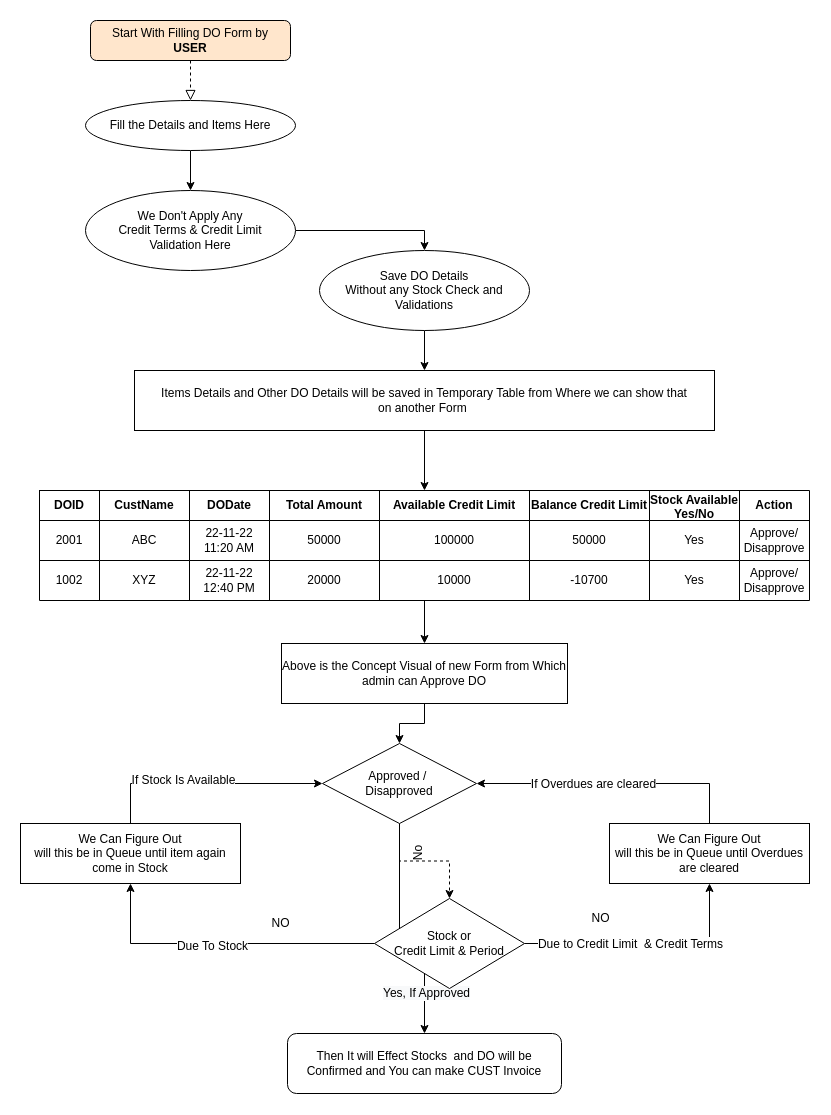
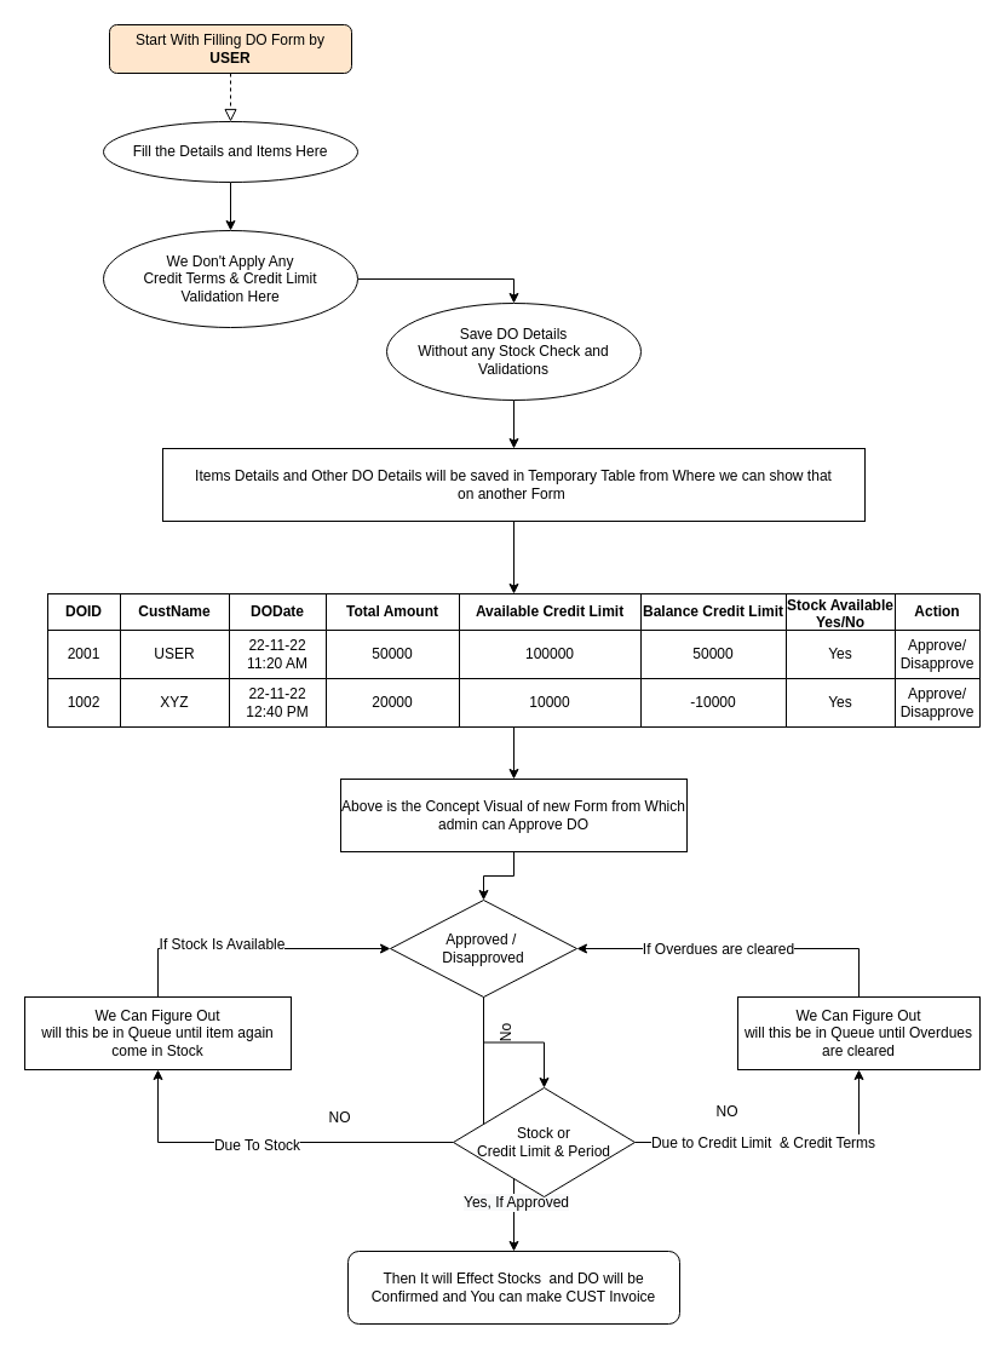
  <mxCell id="0" />
  <mxCell id="1" parent="0" />
  <mxCell id="2" value="" style="rounded=0;html=1;jettySize=auto;orthogonalLoop=1;fontSize=11;endArrow=block;endFill=0;endSize=8;strokeWidth=1;shadow=0;labelBackgroundColor=none;edgeStyle=orthogonalEdgeStyle;entryX=0.5;entryY=0;entryDx=0;entryDy=0;dashed=1;" parent="1" source="3" target="5" edge="1"><mxGeometry relative="1" as="geometry"><mxPoint x="190" y="110" as="targetPoint" /></mxGeometry></mxCell>
  <mxCell id="3" value="Start With Filling DO Form by&lt;br&gt;&lt;b&gt;USER&lt;/b&gt;" style="rounded=1;whiteSpace=wrap;html=1;fontSize=12;glass=0;strokeWidth=1;shadow=0;fillColor=#ffe6cc;" parent="1" vertex="1"><mxGeometry x="90" y="20" width="200" height="40" as="geometry" /></mxCell>
  <mxCell id="4" value="" style="edgeStyle=orthogonalEdgeStyle;rounded=0;orthogonalLoop=1;jettySize=auto;html=1;" edge="1" parent="1" source="5" target="7"><mxGeometry relative="1" as="geometry" /></mxCell>
  <mxCell id="5" value="Fill the Details and Items Here" style="ellipse;whiteSpace=wrap;html=1;" vertex="1" parent="1"><mxGeometry x="85" y="100" width="210" height="50" as="geometry" /></mxCell>
  <mxCell id="6" value="" style="edgeStyle=orthogonalEdgeStyle;rounded=0;orthogonalLoop=1;jettySize=auto;html=1;" edge="1" parent="1" source="7" target="9"><mxGeometry relative="1" as="geometry"><Array as="points"><mxPoint x="424" y="230" /></Array></mxGeometry></mxCell>
  <mxCell id="7" value="We Don't Apply Any&lt;br&gt;Credit Terms &amp;amp; Credit Limit&lt;br&gt;Validation Here" style="ellipse;whiteSpace=wrap;html=1;" vertex="1" parent="1"><mxGeometry x="85" y="190" width="210" height="80" as="geometry" /></mxCell>
  <mxCell id="8" value="" style="edgeStyle=orthogonalEdgeStyle;rounded=0;orthogonalLoop=1;jettySize=auto;html=1;" edge="1" parent="1" source="9" target="11"><mxGeometry relative="1" as="geometry" /></mxCell>
  <mxCell id="9" value="Save DO Details&lt;br&gt;Without any Stock Check and Validations" style="ellipse;whiteSpace=wrap;html=1;" vertex="1" parent="1"><mxGeometry x="319" y="250" width="210" height="80" as="geometry" /></mxCell>
  <mxCell id="10" style="edgeStyle=orthogonalEdgeStyle;rounded=0;orthogonalLoop=1;jettySize=auto;html=1;exitX=0.5;exitY=1;exitDx=0;exitDy=0;entryX=0.5;entryY=0;entryDx=0;entryDy=0;" edge="1" parent="1" source="11" target="13"><mxGeometry relative="1" as="geometry" /></mxCell>
  <mxCell id="11" value="Items Details and Other DO Details will be saved in Temporary Table from Where we can show that&lt;br&gt;on another Form&amp;nbsp;" style="whiteSpace=wrap;html=1;" vertex="1" parent="1"><mxGeometry x="134" y="370" width="580" height="60" as="geometry" /></mxCell>
  <mxCell id="12" value="" style="edgeStyle=orthogonalEdgeStyle;rounded=0;orthogonalLoop=1;jettySize=auto;html=1;fontSize=12;fontColor=#000000;" edge="1" parent="1" source="13" target="42"><mxGeometry relative="1" as="geometry" /></mxCell>
  <mxCell id="13" value="" style="shape=table;startSize=0;container=1;collapsible=0;childLayout=tableLayout;" vertex="1" parent="1"><mxGeometry x="39" y="490" width="770" height="110" as="geometry" /></mxCell>
  <mxCell id="14" value="" style="shape=tableRow;horizontal=0;startSize=0;swimlaneHead=0;swimlaneBody=0;top=0;left=0;bottom=0;right=0;collapsible=0;dropTarget=0;fillColor=none;points=[[0,0.5],[1,0.5]];portConstraint=eastwest;" vertex="1" parent="13"><mxGeometry width="770" height="30" as="geometry" /></mxCell>
  <mxCell id="15" value="DOID" style="shape=partialRectangle;html=1;whiteSpace=wrap;connectable=0;overflow=hidden;fillColor=none;top=0;left=0;bottom=0;right=0;pointerEvents=1;fontStyle=1;fontSize=12;horizontal=1;labelBackgroundColor=none;fontColor=#000000;" vertex="1" parent="14"><mxGeometry width="60" height="30" as="geometry"><mxRectangle width="60" height="30" as="alternateBounds" /></mxGeometry></mxCell>
  <mxCell id="16" value="CustName" style="shape=partialRectangle;html=1;whiteSpace=wrap;connectable=0;overflow=hidden;fillColor=none;top=0;left=0;bottom=0;right=0;pointerEvents=1;fontStyle=1;fontSize=12;horizontal=1;labelBackgroundColor=none;fontColor=#000000;" vertex="1" parent="14"><mxGeometry x="60" width="90" height="30" as="geometry"><mxRectangle width="90" height="30" as="alternateBounds" /></mxGeometry></mxCell>
  <mxCell id="17" value="DODate" style="shape=partialRectangle;html=1;whiteSpace=wrap;connectable=0;overflow=hidden;fillColor=none;top=0;left=0;bottom=0;right=0;pointerEvents=1;fontStyle=1;fontSize=12;horizontal=1;labelBackgroundColor=none;fontColor=#000000;" vertex="1" parent="14"><mxGeometry x="150" width="80" height="30" as="geometry"><mxRectangle width="80" height="30" as="alternateBounds" /></mxGeometry></mxCell>
  <mxCell id="18" value="Total Amount" style="shape=partialRectangle;html=1;whiteSpace=wrap;connectable=0;overflow=hidden;fillColor=none;top=0;left=0;bottom=0;right=0;pointerEvents=1;fontStyle=1;fontSize=12;horizontal=1;labelBackgroundColor=none;fontColor=#000000;" vertex="1" parent="14"><mxGeometry x="230" width="110" height="30" as="geometry"><mxRectangle width="110" height="30" as="alternateBounds" /></mxGeometry></mxCell>
  <mxCell id="19" value="Available Credit Limit" style="shape=partialRectangle;html=1;whiteSpace=wrap;connectable=0;overflow=hidden;fillColor=none;top=0;left=0;bottom=0;right=0;pointerEvents=1;fontStyle=1;fontSize=12;horizontal=1;labelBackgroundColor=none;fontColor=#000000;" vertex="1" parent="14"><mxGeometry x="340" width="150" height="30" as="geometry"><mxRectangle width="150" height="30" as="alternateBounds" /></mxGeometry></mxCell>
  <mxCell id="20" value="Balance Credit Limit" style="shape=partialRectangle;html=1;whiteSpace=wrap;connectable=0;overflow=hidden;fillColor=none;top=0;left=0;bottom=0;right=0;pointerEvents=1;fontStyle=1;fontSize=12;horizontal=1;labelBackgroundColor=none;fontColor=#000000;" vertex="1" parent="14"><mxGeometry x="490" width="120" height="30" as="geometry"><mxRectangle width="120" height="30" as="alternateBounds" /></mxGeometry></mxCell>
  <mxCell id="21" value="Stock Available&lt;br&gt;Yes/No" style="shape=partialRectangle;html=1;whiteSpace=wrap;connectable=0;overflow=hidden;fillColor=none;top=0;left=0;bottom=0;right=0;pointerEvents=1;fontStyle=1;fontSize=12;horizontal=1;labelBackgroundColor=none;fontColor=#000000;" vertex="1" parent="14"><mxGeometry x="610" width="90" height="30" as="geometry"><mxRectangle width="90" height="30" as="alternateBounds" /></mxGeometry></mxCell>
  <mxCell id="22" value="Action" style="shape=partialRectangle;html=1;whiteSpace=wrap;connectable=0;overflow=hidden;fillColor=none;top=0;left=0;bottom=0;right=0;pointerEvents=1;fontStyle=1;fontSize=12;horizontal=1;labelBackgroundColor=none;fontColor=#000000;" vertex="1" parent="14"><mxGeometry x="700" width="70" height="30" as="geometry"><mxRectangle width="70" height="30" as="alternateBounds" /></mxGeometry></mxCell>
  <mxCell id="23" value="" style="shape=tableRow;horizontal=0;startSize=0;swimlaneHead=0;swimlaneBody=0;top=0;left=0;bottom=0;right=0;collapsible=0;dropTarget=0;fillColor=none;points=[[0,0.5],[1,0.5]];portConstraint=eastwest;" vertex="1" parent="13"><mxGeometry y="30" width="770" height="40" as="geometry" /></mxCell>
  <mxCell id="24" value="2001" style="shape=partialRectangle;html=1;whiteSpace=wrap;connectable=0;overflow=hidden;fillColor=none;top=0;left=0;bottom=0;right=0;pointerEvents=1;" vertex="1" parent="23"><mxGeometry width="60" height="40" as="geometry"><mxRectangle width="60" height="40" as="alternateBounds" /></mxGeometry></mxCell>
- <mxCell id="25" value="ABC" style="shape=partialRectangle;html=1;whiteSpace=wrap;connectable=0;overflow=hidden;fillColor=none;top=0;left=0;bottom=0;right=0;pointerEvents=1;" vertex="1" parent="23"><mxGeometry x="60" width="90" height="40" as="geometry"><mxRectangle width="90" height="40" as="alternateBounds" /></mxGeometry></mxCell>
+ <mxCell id="25" value="USER" style="shape=partialRectangle;html=1;whiteSpace=wrap;connectable=0;overflow=hidden;fillColor=none;top=0;left=0;bottom=0;right=0;pointerEvents=1;" vertex="1" parent="23"><mxGeometry x="60" width="90" height="40" as="geometry"><mxRectangle width="90" height="40" as="alternateBounds" /></mxGeometry></mxCell>
  <mxCell id="26" value="22-11-22 11:20 AM" style="shape=partialRectangle;html=1;whiteSpace=wrap;connectable=0;overflow=hidden;fillColor=none;top=0;left=0;bottom=0;right=0;pointerEvents=1;" vertex="1" parent="23"><mxGeometry x="150" width="80" height="40" as="geometry"><mxRectangle width="80" height="40" as="alternateBounds" /></mxGeometry></mxCell>
  <mxCell id="27" value="50000" style="shape=partialRectangle;html=1;whiteSpace=wrap;connectable=0;overflow=hidden;fillColor=none;top=0;left=0;bottom=0;right=0;pointerEvents=1;" vertex="1" parent="23"><mxGeometry x="230" width="110" height="40" as="geometry"><mxRectangle width="110" height="40" as="alternateBounds" /></mxGeometry></mxCell>
  <mxCell id="28" value="100000" style="shape=partialRectangle;html=1;whiteSpace=wrap;connectable=0;overflow=hidden;fillColor=none;top=0;left=0;bottom=0;right=0;pointerEvents=1;" vertex="1" parent="23"><mxGeometry x="340" width="150" height="40" as="geometry"><mxRectangle width="150" height="40" as="alternateBounds" /></mxGeometry></mxCell>
  <mxCell id="29" value="50000" style="shape=partialRectangle;html=1;whiteSpace=wrap;connectable=0;overflow=hidden;fillColor=none;top=0;left=0;bottom=0;right=0;pointerEvents=1;" vertex="1" parent="23"><mxGeometry x="490" width="120" height="40" as="geometry"><mxRectangle width="120" height="40" as="alternateBounds" /></mxGeometry></mxCell>
  <mxCell id="30" value="Yes" style="shape=partialRectangle;html=1;whiteSpace=wrap;connectable=0;overflow=hidden;fillColor=none;top=0;left=0;bottom=0;right=0;pointerEvents=1;" vertex="1" parent="23"><mxGeometry x="610" width="90" height="40" as="geometry"><mxRectangle width="90" height="40" as="alternateBounds" /></mxGeometry></mxCell>
  <mxCell id="31" value="Approve/&lt;br&gt;Disapprove" style="shape=partialRectangle;html=1;whiteSpace=wrap;connectable=0;overflow=hidden;fillColor=none;top=0;left=0;bottom=0;right=0;pointerEvents=1;" vertex="1" parent="23"><mxGeometry x="700" width="70" height="40" as="geometry"><mxRectangle width="70" height="40" as="alternateBounds" /></mxGeometry></mxCell>
  <mxCell id="32" value="" style="shape=tableRow;horizontal=0;startSize=0;swimlaneHead=0;swimlaneBody=0;top=0;left=0;bottom=0;right=0;collapsible=0;dropTarget=0;fillColor=none;points=[[0,0.5],[1,0.5]];portConstraint=eastwest;" vertex="1" parent="13"><mxGeometry y="70" width="770" height="40" as="geometry" /></mxCell>
  <mxCell id="33" value="1002" style="shape=partialRectangle;html=1;whiteSpace=wrap;connectable=0;overflow=hidden;fillColor=none;top=0;left=0;bottom=0;right=0;pointerEvents=1;" vertex="1" parent="32"><mxGeometry width="60" height="40" as="geometry"><mxRectangle width="60" height="40" as="alternateBounds" /></mxGeometry></mxCell>
  <mxCell id="34" value="XYZ" style="shape=partialRectangle;html=1;whiteSpace=wrap;connectable=0;overflow=hidden;fillColor=none;top=0;left=0;bottom=0;right=0;pointerEvents=1;" vertex="1" parent="32"><mxGeometry x="60" width="90" height="40" as="geometry"><mxRectangle width="90" height="40" as="alternateBounds" /></mxGeometry></mxCell>
  <mxCell id="35" value="22-11-22&lt;br&gt;12:40 PM" style="shape=partialRectangle;html=1;whiteSpace=wrap;connectable=0;overflow=hidden;fillColor=none;top=0;left=0;bottom=0;right=0;pointerEvents=1;" vertex="1" parent="32"><mxGeometry x="150" width="80" height="40" as="geometry"><mxRectangle width="80" height="40" as="alternateBounds" /></mxGeometry></mxCell>
  <mxCell id="36" value="20000" style="shape=partialRectangle;html=1;whiteSpace=wrap;connectable=0;overflow=hidden;fillColor=none;top=0;left=0;bottom=0;right=0;pointerEvents=1;" vertex="1" parent="32"><mxGeometry x="230" width="110" height="40" as="geometry"><mxRectangle width="110" height="40" as="alternateBounds" /></mxGeometry></mxCell>
  <mxCell id="37" value="10000" style="shape=partialRectangle;html=1;whiteSpace=wrap;connectable=0;overflow=hidden;fillColor=none;top=0;left=0;bottom=0;right=0;pointerEvents=1;" vertex="1" parent="32"><mxGeometry x="340" width="150" height="40" as="geometry"><mxRectangle width="150" height="40" as="alternateBounds" /></mxGeometry></mxCell>
- <mxCell id="38" value="-10700" style="shape=partialRectangle;html=1;whiteSpace=wrap;connectable=0;overflow=hidden;fillColor=none;top=0;left=0;bottom=0;right=0;pointerEvents=1;" vertex="1" parent="32"><mxGeometry x="490" width="120" height="40" as="geometry"><mxRectangle width="120" height="40" as="alternateBounds" /></mxGeometry></mxCell>
+ <mxCell id="38" value="-10000" style="shape=partialRectangle;html=1;whiteSpace=wrap;connectable=0;overflow=hidden;fillColor=none;top=0;left=0;bottom=0;right=0;pointerEvents=1;" vertex="1" parent="32"><mxGeometry x="490" width="120" height="40" as="geometry"><mxRectangle width="120" height="40" as="alternateBounds" /></mxGeometry></mxCell>
  <mxCell id="39" value="Yes" style="shape=partialRectangle;html=1;whiteSpace=wrap;connectable=0;overflow=hidden;fillColor=none;top=0;left=0;bottom=0;right=0;pointerEvents=1;" vertex="1" parent="32"><mxGeometry x="610" width="90" height="40" as="geometry"><mxRectangle width="90" height="40" as="alternateBounds" /></mxGeometry></mxCell>
  <mxCell id="40" value="Approve/&lt;br&gt;Disapprove" style="shape=partialRectangle;html=1;whiteSpace=wrap;connectable=0;overflow=hidden;fillColor=none;top=0;left=0;bottom=0;right=0;pointerEvents=1;" vertex="1" parent="32"><mxGeometry x="700" width="70" height="40" as="geometry"><mxRectangle width="70" height="40" as="alternateBounds" /></mxGeometry></mxCell>
  <mxCell id="41" value="" style="edgeStyle=orthogonalEdgeStyle;rounded=0;orthogonalLoop=1;jettySize=auto;html=1;fontSize=12;fontColor=#000000;" edge="1" parent="1" source="42" target="48"><mxGeometry relative="1" as="geometry" /></mxCell>
  <mxCell id="42" value="Above is the Concept Visual of new Form from Which admin can Approve DO" style="whiteSpace=wrap;html=1;startSize=0;" vertex="1" parent="1"><mxGeometry x="281" y="643" width="286" height="60" as="geometry" /></mxCell>
- <mxCell id="43" value="" style="edgeStyle=orthogonalEdgeStyle;rounded=0;orthogonalLoop=1;jettySize=auto;html=1;fontSize=12;fontColor=#000000;exitX=0.5;exitY=1;exitDx=0;exitDy=0;dashed=1;" edge="1" parent="1" source="48" target="54"><mxGeometry relative="1" as="geometry" /></mxCell>
+ <mxCell id="43" value="" style="edgeStyle=orthogonalEdgeStyle;rounded=0;orthogonalLoop=1;jettySize=auto;html=1;fontSize=12;fontColor=#000000;exitX=0.5;exitY=1;exitDx=0;exitDy=0;" edge="1" parent="1" source="48" target="54"><mxGeometry relative="1" as="geometry" /></mxCell>
  <mxCell id="44" value="" style="edgeStyle=orthogonalEdgeStyle;rounded=0;orthogonalLoop=1;jettySize=auto;html=1;fontSize=12;fontColor=#000000;exitX=1;exitY=0.5;exitDx=0;exitDy=0;entryX=0.5;entryY=1;entryDx=0;entryDy=0;" edge="1" parent="1" source="54" target="59"><mxGeometry relative="1" as="geometry" /></mxCell>
  <mxCell id="45" value="Due to Credit Limit&amp;nbsp; &amp;amp; Credit Terms" style="edgeLabel;html=1;align=center;verticalAlign=middle;resizable=0;points=[];fontSize=12;fontColor=#000000;" vertex="1" connectable="0" parent="44"><mxGeometry x="-0.012" y="2" relative="1" as="geometry"><mxPoint x="-16" y="2" as="offset" /></mxGeometry></mxCell>
  <mxCell id="46" style="edgeStyle=orthogonalEdgeStyle;rounded=0;orthogonalLoop=1;jettySize=auto;html=1;exitX=0.5;exitY=1;exitDx=0;exitDy=0;fontSize=12;fontColor=#000000;entryX=0.5;entryY=0;entryDx=0;entryDy=0;" edge="1" parent="1" source="48" target="61"><mxGeometry relative="1" as="geometry"><mxPoint x="424" y="1033" as="targetPoint" /></mxGeometry></mxCell>
  <mxCell id="47" value="&lt;span style=&quot;background-color: rgb(248, 249, 250);&quot;&gt;Yes, If Approved&lt;/span&gt;" style="edgeLabel;html=1;align=center;verticalAlign=middle;resizable=0;points=[];fontSize=12;fontColor=#000000;" vertex="1" connectable="0" parent="46"><mxGeometry x="0.648" y="1" relative="1" as="geometry"><mxPoint as="offset" /></mxGeometry></mxCell>
  <mxCell id="48" value="Approved /&amp;nbsp;&lt;br&gt;Disapproved" style="rhombus;whiteSpace=wrap;html=1;startSize=0;" vertex="1" parent="1"><mxGeometry x="322" y="743" width="154" height="80" as="geometry" /></mxCell>
  <mxCell id="49" style="edgeStyle=orthogonalEdgeStyle;rounded=0;orthogonalLoop=1;jettySize=auto;html=1;exitX=0;exitY=0.5;exitDx=0;exitDy=0;entryX=0.5;entryY=1;entryDx=0;entryDy=0;fontSize=12;fontColor=#000000;" edge="1" parent="1" source="54" target="53"><mxGeometry relative="1" as="geometry"><mxPoint x="160" y="893" as="sourcePoint" /></mxGeometry></mxCell>
  <mxCell id="50" value="Due To Stock" style="edgeLabel;html=1;align=center;verticalAlign=middle;resizable=0;points=[];fontSize=12;fontColor=#000000;" vertex="1" connectable="0" parent="49"><mxGeometry x="0.074" y="2" relative="1" as="geometry"><mxPoint as="offset" /></mxGeometry></mxCell>
  <mxCell id="51" style="edgeStyle=orthogonalEdgeStyle;rounded=0;orthogonalLoop=1;jettySize=auto;html=1;entryX=0;entryY=0.5;entryDx=0;entryDy=0;fontSize=12;fontColor=#000000;exitX=0.5;exitY=0;exitDx=0;exitDy=0;" edge="1" parent="1" source="53" target="48"><mxGeometry relative="1" as="geometry" /></mxCell>
  <mxCell id="52" value="If Stock Is Available" style="edgeLabel;html=1;align=center;verticalAlign=middle;resizable=0;points=[];fontSize=12;fontColor=#000000;" vertex="1" connectable="0" parent="51"><mxGeometry x="-0.206" y="4" relative="1" as="geometry"><mxPoint as="offset" /></mxGeometry></mxCell>
  <mxCell id="53" value="We Can Figure Out&lt;br&gt;will this be in Queue until item again come in Stock" style="whiteSpace=wrap;html=1;startSize=0;" vertex="1" parent="1"><mxGeometry x="20" y="823" width="220" height="60" as="geometry" /></mxCell>
  <mxCell id="54" value="Stock or &lt;br&gt;Credit Limit &amp;amp; Period" style="rhombus;whiteSpace=wrap;html=1;startSize=0;" vertex="1" parent="1"><mxGeometry x="374" y="898" width="150" height="90" as="geometry" /></mxCell>
  <mxCell id="55" value="NO" style="text;html=1;align=center;verticalAlign=middle;resizable=0;points=[];autosize=1;strokeColor=none;fillColor=none;fontSize=12;fontColor=#000000;" vertex="1" parent="1"><mxGeometry x="260" y="908" width="40" height="30" as="geometry" /></mxCell>
  <mxCell id="56" value="No" style="text;html=1;align=center;verticalAlign=middle;resizable=0;points=[];autosize=1;strokeColor=none;fillColor=none;fontSize=12;fontColor=#000000;horizontal=0;" vertex="1" parent="1"><mxGeometry x="398" y="838" width="40" height="30" as="geometry" /></mxCell>
  <mxCell id="57" style="edgeStyle=orthogonalEdgeStyle;rounded=0;orthogonalLoop=1;jettySize=auto;html=1;entryX=1;entryY=0.5;entryDx=0;entryDy=0;fontSize=12;fontColor=#000000;exitX=0.5;exitY=0;exitDx=0;exitDy=0;" edge="1" parent="1" source="59" target="48"><mxGeometry relative="1" as="geometry" /></mxCell>
  <mxCell id="58" value="If Overdues are cleared" style="edgeLabel;html=1;align=center;verticalAlign=middle;resizable=0;points=[];fontSize=12;fontColor=#000000;" vertex="1" connectable="0" parent="57"><mxGeometry x="0.347" y="-1" relative="1" as="geometry"><mxPoint x="27" y="1" as="offset" /></mxGeometry></mxCell>
  <mxCell id="59" value="We Can Figure Out&lt;br&gt;will this be in Queue until Overdues are cleared" style="whiteSpace=wrap;html=1;startSize=0;" vertex="1" parent="1"><mxGeometry x="609" y="823" width="200" height="60" as="geometry" /></mxCell>
  <mxCell id="60" value="NO" style="text;html=1;align=center;verticalAlign=middle;resizable=0;points=[];autosize=1;strokeColor=none;fillColor=none;fontSize=12;fontColor=#000000;" vertex="1" parent="1"><mxGeometry x="580" y="903" width="40" height="30" as="geometry" /></mxCell>
  <mxCell id="61" value="Then It will Effect Stocks&amp;nbsp; and DO will be Confirmed and You can make CUST Invoice" style="rounded=1;whiteSpace=wrap;html=1;labelBackgroundColor=none;fontSize=12;fontColor=#000000;" vertex="1" parent="1"><mxGeometry x="287" y="1033" width="274" height="60" as="geometry" /></mxCell>
